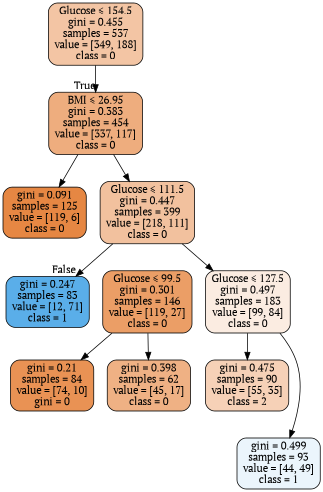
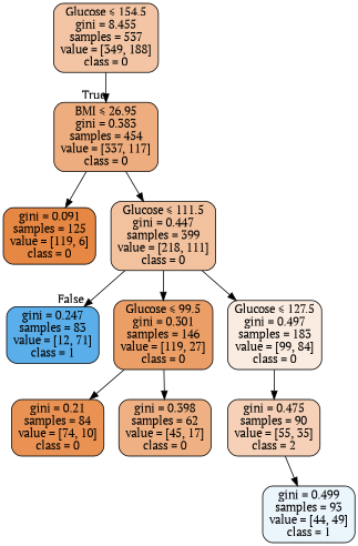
  digraph {
    fontname="PT Serif"
    node [color=black fontname="PT Serif" shape=box style="filled, rounded"]
    edge [fontname="PT Serif"]
-   n1 [fillcolor="#f3c5a4" label=<Glucose &le; 154.5<br/>gini = 0.455<br/>samples = 537<br/>value = [349, 188]<br/>class = 0>]
+   n1 [fillcolor="#f3c5a4" label=<Glucose &le; 154.5<br/>gini = 8.455<br/>samples = 537<br/>value = [349, 188]<br/>class = 0>]
    n2 [fillcolor="#eead7e" label=<BMI &le; 26.95<br/>gini = 0.383<br/>samples = 454<br/>value = [337, 117]<br/>class = 0>]
    n3 [fillcolor="#e68743" label=<gini = 0.091<br/>samples = 125<br/>value = [119, 6]<br/>class = 0>]
    n4 [fillcolor="#f2c19e" label=<Glucose &le; 111.5<br/>gini = 0.447<br/>samples = 399<br/>value = [218, 111]<br/>class = 0>]
    n5 [fillcolor="#5aaee9" label=<gini = 0.247<br/>samples = 83<br/>value = [12, 71]<br/>class = 1>]
    n6 [fillcolor="#eb9e66" label=<Glucose &le; 99.5<br/>gini = 0.301<br/>samples = 146<br/>value = [119, 27]<br/>class = 0>]
    n7 [fillcolor="#fbece1" label=<Glucose &le; 127.5<br/>gini = 0.497<br/>samples = 183<br/>value = [99, 84]<br/>class = 0>]
-   n8 [fillcolor="#e99254" label=<gini = 0.21<br/>samples = 84<br/>value = [74, 10]<br/>gini = 0>]
+   n8 [fillcolor="#e99254" label=<gini = 0.21<br/>samples = 84<br/>value = [74, 10]<br/>class = 0>]
    n9 [fillcolor="#efb184" label=<gini = 0.398<br/>samples = 62<br/>value = [45, 17]<br/>class = 0>]
    n10 [fillcolor="#f6d1b7" label=<gini = 0.475<br/>samples = 90<br/>value = [55, 35]<br/>class = 2>]
    n11 [fillcolor="#ebf5fc" label=<gini = 0.499<br/>samples = 93<br/>value = [44, 49]<br/>class = 1>]
    n1 -> n2 [headlabel=True labelangle=45 labeldistance=2.5]
    n2 -> n3
    n2 -> n4
    n4 -> n5 [headlabel=False labelangle=-45 labeldistance=2.5]
+   n4 -> n6
    n4 -> n7
    n6 -> n8
    n6 -> n9
    n7 -> n10
-   n7 -> n11
+   n10 -> n11
  }
